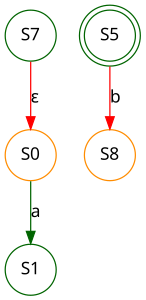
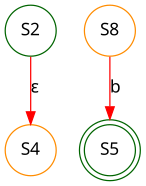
  digraph {
    fontname="Noto Sans"
    node [color=darkgreen fontname="Noto Sans" shape=circle]
    edge [color=red fontname="Noto Sans"]
-   S0 [color=darkorange]
-   S2 [label=S7]
-   S1
+   S0 [color=darkorange label=S4]
+   S2
    n4 [color=darkorange label=S8]
    S5 [shape=doublecircle]
-   S0 -> S1 [color=darkgreen label=a]
    S2 -> S0 [label="ε"]
-   S5 -> n4 [label=b]
+   n4 -> S5 [label=b]
  }
